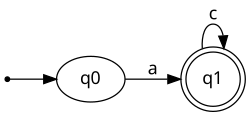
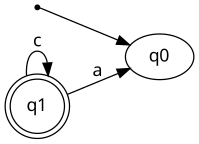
  digraph {
    rankdir=LR
    fontname="Noto Sans"
    node [fontname="Noto Sans"]
    edge [fontname="Noto Sans"]
    inic [shape=point]
    q0
    q1 [shape=doublecircle]
    inic -> q0
-   q0 -> q1 [label=a]
+   q1 -> q0 [label=a]
    q1 -> q1 [label=c]
  }
